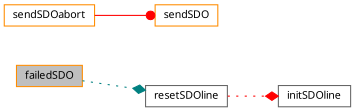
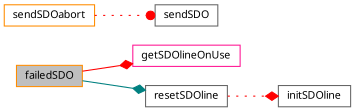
  digraph {
    rankdir=LR
    node [color=darkorange fillcolor=white fontname="FreeSans.ttf" fontsize=10 shape=record style=filled]
    edge [arrowhead=diamond color=red fontname="FreeSans.ttf" fontsize=10 labelfontname="FreeSans.ttf" labelfontsize=10 style=solid]
    n1 [fillcolor=grey75 fontcolor=black height=0.2 label=failedSDO width=0.4]
+   n2 [color=deeppink height=0.2 label=getSDOlineOnUse width=0.4]
    n3 [color=gray40 height=0.2 label=resetSDOline width=0.4]
    n4 [color=gray40 height=0.2 label=initSDOline width=0.4]
    n5 [height=0.2 label=sendSDOabort width=0.4]
-   n6 [height=0.2 label=sendSDO width=0.4]
-   n1 -> n3 [color=teal style=dotted]
+   n6 [color=gray40 height=0.2 label=sendSDO width=0.4]
+   n1 -> n2
+   n1 -> n3 [color=teal]
    n3 -> n4 [style=dotted]
-   n5 -> n6 [arrowhead=dot]
+   n5 -> n6 [arrowhead=dot style=dotted]
  }
